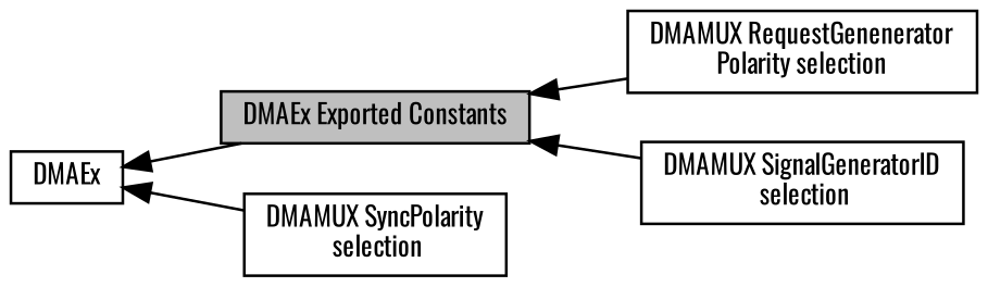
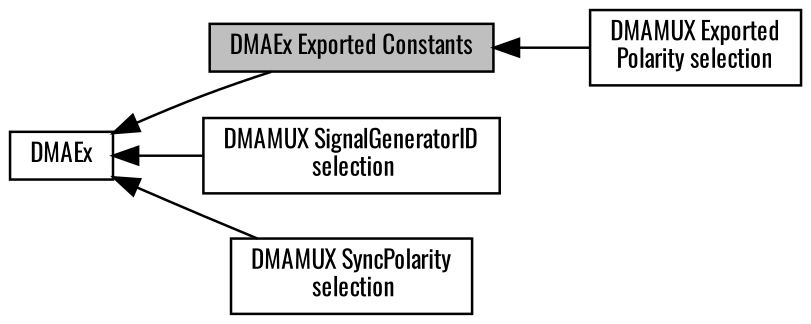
  digraph {
    fontname=Oswald
    rankdir=LR
    node [color=black fillcolor=white fontname=Oswald fontsize=10 shape=box style=filled]
    edge [dir=back fontname=Oswald fontsize=10 labelfontname=Helvetica labelfontsize=10 shape=plaintext style=solid]
    n1 [fillcolor=grey75 fontcolor=black height=0.2 label="DMAEx Exported Constants" width=0.4]
-   n2 [height=0.2 label="DMAMUX RequestGenenerator\lPolarity selection" width=0.4]
+   n2 [height=0.2 label="DMAMUX Exported\lPolarity selection" width=0.4]
    n3 [height=0.2 label="DMAMUX SignalGeneratorID\l selection" width=0.4]
    n4 [height=0.2 label="DMAMUX SyncPolarity\l selection" width=0.4]
    n5 [height=0.2 label=DMAEx width=0.4]
    n1 -> n2
-   n1 -> n3
+   n5 -> n3
    n5 -> n1
    n5 -> n4
  }
